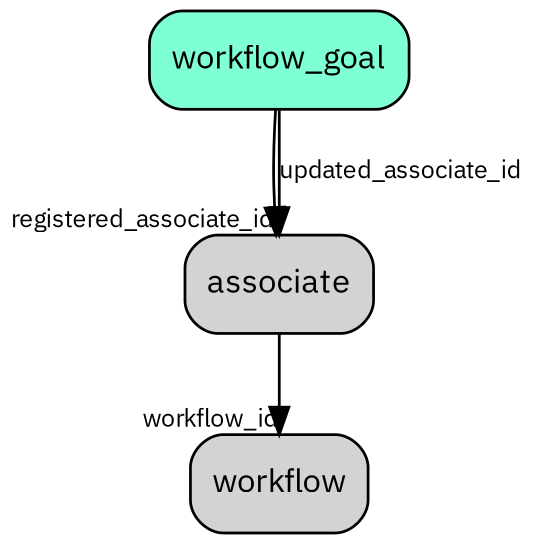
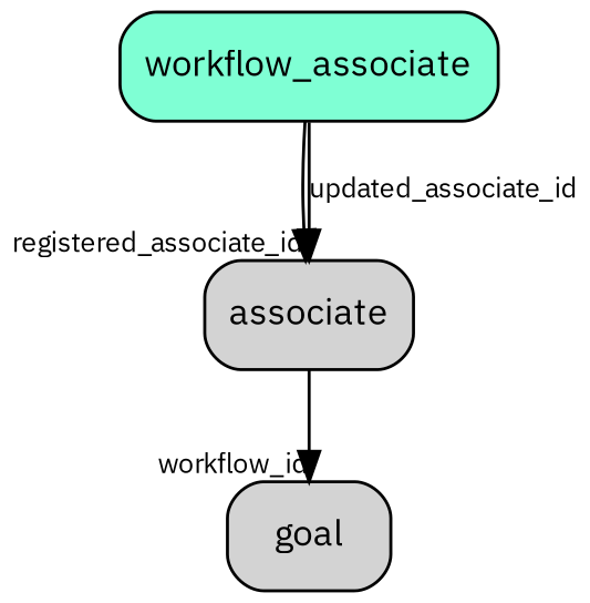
  digraph {
    fontname="IBM Plex Sans"
    node [fillcolor=lightgrey fontname="IBM Plex Sans" fontsize=12 shape=box style="rounded, filled,filled"]
    edge [fontname="IBM Plex Sans" fontsize=9]
-   workflow_goal [fillcolor=aquamarine]
+   workflow_goal [fillcolor=aquamarine label=workflow_associate]
    associate
-   workflow
+   workflow [label=goal]
    workflow_goal -> associate [headlabel=registered_associate_id]
    workflow_goal -> associate [label=updated_associate_id]
    associate -> workflow [headlabel=workflow_id]
  }
